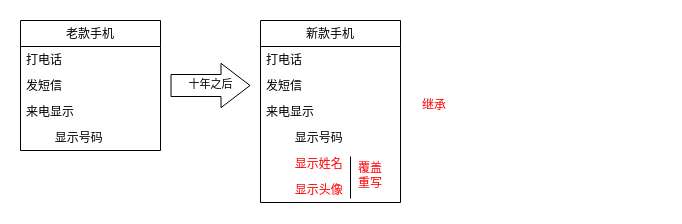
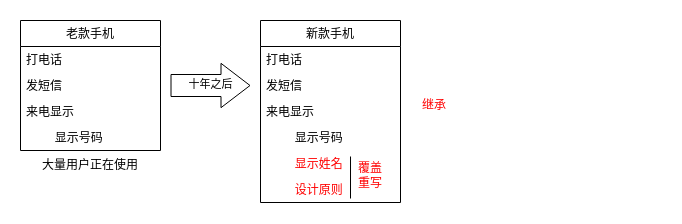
  <mxCell id="0" />
  <mxCell id="1" parent="0" />
  <mxCell id="2" value="老款手机" style="swimlane;fontStyle=0;childLayout=stackLayout;horizontal=1;startSize=26;fillColor=none;horizontalStack=0;resizeParent=1;resizeParentMax=0;resizeLast=0;collapsible=1;marginBottom=0;fontFamily=Courier New;" vertex="1" parent="1"><mxGeometry x="20" y="20" width="140" height="130" as="geometry" /></mxCell>
  <mxCell id="3" value="打电话" style="text;strokeColor=none;fillColor=none;align=left;verticalAlign=top;spacingLeft=4;spacingRight=4;overflow=hidden;rotatable=0;points=[[0,0.5],[1,0.5]];portConstraint=eastwest;fontFamily=Courier New;" vertex="1" parent="2"><mxGeometry y="26" width="140" height="26" as="geometry" /></mxCell>
  <mxCell id="4" value="发短信" style="text;strokeColor=none;fillColor=none;align=left;verticalAlign=top;spacingLeft=4;spacingRight=4;overflow=hidden;rotatable=0;points=[[0,0.5],[1,0.5]];portConstraint=eastwest;fontFamily=Courier New;" vertex="1" parent="2"><mxGeometry y="52" width="140" height="26" as="geometry" /></mxCell>
  <mxCell id="5" value="来电显示" style="text;strokeColor=none;fillColor=none;align=left;verticalAlign=top;spacingLeft=4;spacingRight=4;overflow=hidden;rotatable=0;points=[[0,0.5],[1,0.5]];portConstraint=eastwest;fontFamily=Courier New;" vertex="1" parent="2"><mxGeometry y="78" width="140" height="26" as="geometry" /></mxCell>
  <mxCell id="6" value="    显示号码" style="text;strokeColor=none;fillColor=none;align=left;verticalAlign=top;spacingLeft=4;spacingRight=4;overflow=hidden;rotatable=0;points=[[0,0.5],[1,0.5]];portConstraint=eastwest;fontFamily=Courier New;" vertex="1" parent="2"><mxGeometry y="104" width="140" height="26" as="geometry" /></mxCell>
  <mxCell id="7" value="新款手机" style="swimlane;fontStyle=0;childLayout=stackLayout;horizontal=1;startSize=26;fillColor=none;horizontalStack=0;resizeParent=1;resizeParentMax=0;resizeLast=0;collapsible=1;marginBottom=0;fontFamily=Courier New;" vertex="1" parent="1"><mxGeometry x="260" y="20" width="140" height="182" as="geometry" /></mxCell>
  <mxCell id="8" value="打电话" style="text;strokeColor=none;fillColor=none;align=left;verticalAlign=top;spacingLeft=4;spacingRight=4;overflow=hidden;rotatable=0;points=[[0,0.5],[1,0.5]];portConstraint=eastwest;fontFamily=Courier New;" vertex="1" parent="7"><mxGeometry y="26" width="140" height="26" as="geometry" /></mxCell>
  <mxCell id="9" value="发短信" style="text;strokeColor=none;fillColor=none;align=left;verticalAlign=top;spacingLeft=4;spacingRight=4;overflow=hidden;rotatable=0;points=[[0,0.5],[1,0.5]];portConstraint=eastwest;fontFamily=Courier New;" vertex="1" parent="7"><mxGeometry y="52" width="140" height="26" as="geometry" /></mxCell>
  <mxCell id="10" value="来电显示" style="text;strokeColor=none;fillColor=none;align=left;verticalAlign=top;spacingLeft=4;spacingRight=4;overflow=hidden;rotatable=0;points=[[0,0.5],[1,0.5]];portConstraint=eastwest;fontFamily=Courier New;" vertex="1" parent="7"><mxGeometry y="78" width="140" height="26" as="geometry" /></mxCell>
  <mxCell id="11" value="    显示号码&#10;" style="text;strokeColor=none;fillColor=none;align=left;verticalAlign=top;spacingLeft=4;spacingRight=4;overflow=hidden;rotatable=0;points=[[0,0.5],[1,0.5]];portConstraint=eastwest;fontFamily=Courier New;" vertex="1" parent="7"><mxGeometry y="104" width="140" height="26" as="geometry" /></mxCell>
  <mxCell id="12" value="    显示姓名" style="text;strokeColor=none;fillColor=none;align=left;verticalAlign=top;spacingLeft=4;spacingRight=4;overflow=hidden;rotatable=0;points=[[0,0.5],[1,0.5]];portConstraint=eastwest;fontFamily=Courier New;fontColor=#FF0000;" vertex="1" parent="7"><mxGeometry y="130" width="140" height="26" as="geometry" /></mxCell>
- <mxCell id="13" value="    显示头像" style="text;strokeColor=none;fillColor=none;align=left;verticalAlign=top;spacingLeft=4;spacingRight=4;overflow=hidden;rotatable=0;points=[[0,0.5],[1,0.5]];portConstraint=eastwest;fontFamily=Courier New;fontColor=#FF0000;" vertex="1" parent="7"><mxGeometry y="156" width="140" height="26" as="geometry" /></mxCell>
+ <mxCell id="13" value="    设计原则" style="text;strokeColor=none;fillColor=none;align=left;verticalAlign=top;spacingLeft=4;spacingRight=4;overflow=hidden;rotatable=0;points=[[0,0.5],[1,0.5]];portConstraint=eastwest;fontFamily=Courier New;fontColor=#FF0000;" vertex="1" parent="7"><mxGeometry y="156" width="140" height="26" as="geometry" /></mxCell>
+ <mxCell id="14" value="大量用户正在使用" style="text;html=1;strokeColor=none;fillColor=none;align=center;verticalAlign=middle;whiteSpace=wrap;rounded=0;fontFamily=Courier New;" vertex="1" parent="1"><mxGeometry x="20" y="156" width="140" height="20" as="geometry" /></mxCell>
  <mxCell id="15" value="十年之后" style="shape=flexArrow;endArrow=classic;html=1;fontFamily=Courier New;endWidth=21.333;endSize=9.333;width=22;" edge="1" parent="1"><mxGeometry width="50" height="50" relative="1" as="geometry"><mxPoint x="170" y="85" as="sourcePoint" /><mxPoint x="250" y="85" as="targetPoint" /></mxGeometry></mxCell>
  <mxCell id="16" value="" style="endArrow=none;html=1;fontFamily=Courier New;fontColor=#FF0000;entryX=0.643;entryY=0.115;entryDx=0;entryDy=0;entryPerimeter=0;" edge="1" parent="1"><mxGeometry width="50" height="50" relative="1" as="geometry"><mxPoint x="350" y="198.01" as="sourcePoint" /><mxPoint x="350.02" y="156" as="targetPoint" /></mxGeometry></mxCell>
  <mxCell id="17" value="覆盖&lt;br&gt;重写" style="text;html=1;strokeColor=none;fillColor=none;align=center;verticalAlign=middle;whiteSpace=wrap;rounded=0;fontFamily=Courier New;fontColor=#FF0000;" vertex="1" parent="1"><mxGeometry x="350" y="166" width="40" height="20" as="geometry" /></mxCell>
  <mxCell id="18" value="设计原则：&lt;br&gt;对已经投入使用的类，尽量不要进行修改&lt;br&gt;推荐定义一个新的类，来重复利用其中共性内容，并添加改动新内容&lt;br&gt;&lt;br&gt;&lt;font color=&quot;#ff0000&quot;&gt;继承&lt;/font&gt;" style="text;html=1;strokeColor=none;fillColor=none;align=left;verticalAlign=top;whiteSpace=wrap;rounded=0;fontFamily=Courier New;fontColor=#FFFFFF;" vertex="1" parent="1"><mxGeometry x="420" y="20" width="240" height="20" as="geometry" /></mxCell>
